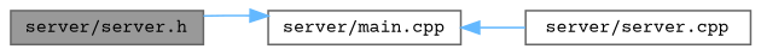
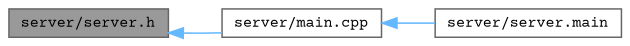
  digraph {
    fontname="Courier Prime"
    rankdir=LR
    node [color=grey40 fillcolor=white fontname="Courier Prime" fontsize=10 shape=box style=filled]
    edge [color=steelblue1 dir=back fontname="Courier Prime" fontsize=10 labelfontname=Helvetica labelfontsize=10 style=solid]
    n1 [color=gray40 fillcolor=grey60 fontcolor=black height=0.2 label="server/server.h" width=0.4]
    n2 [height=0.2 label="server/main.cpp" width=0.4]
-   n3 [height=0.2 label="server/server.cpp" width=0.4]
-   n2 -> n1
+   n3 [height=0.2 label="server/server.main" width=0.4]
+   n1 -> n2
    n2 -> n3
  }
